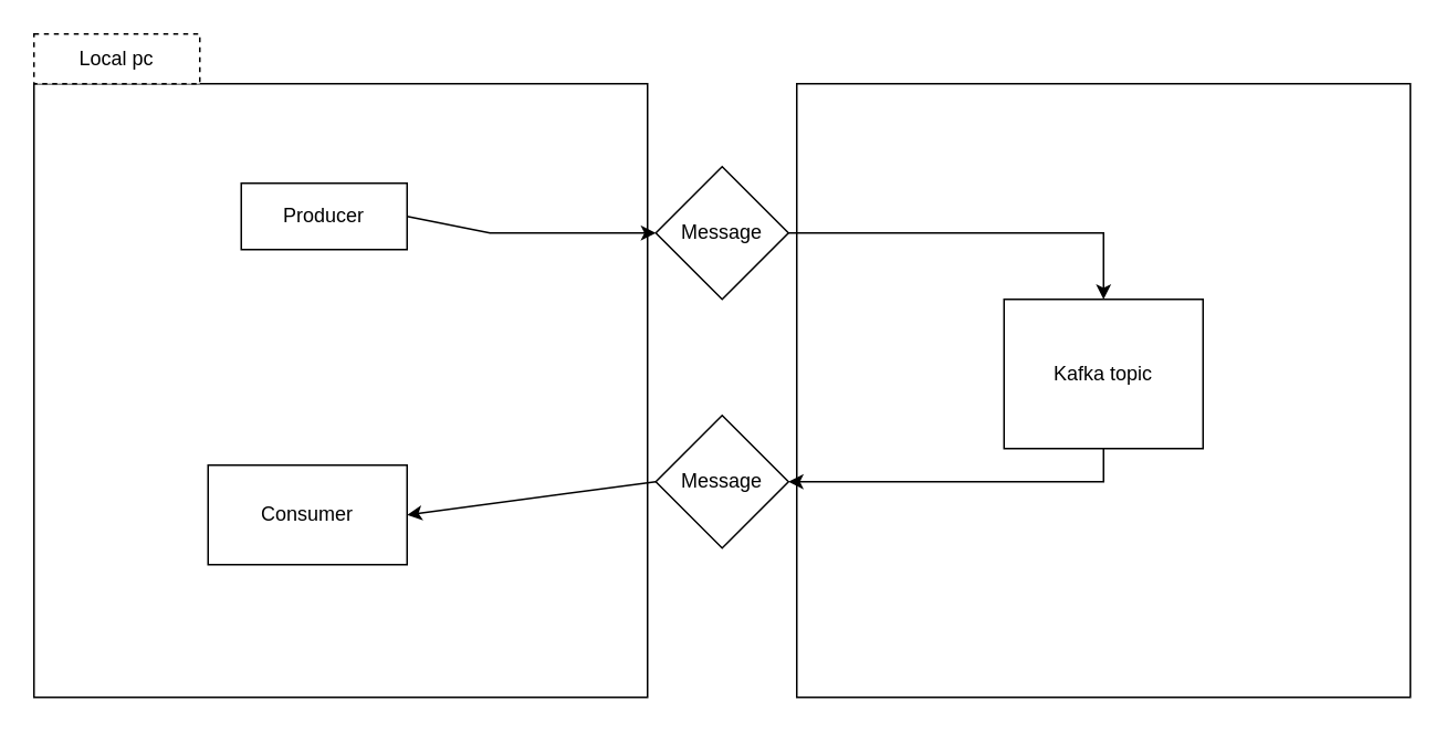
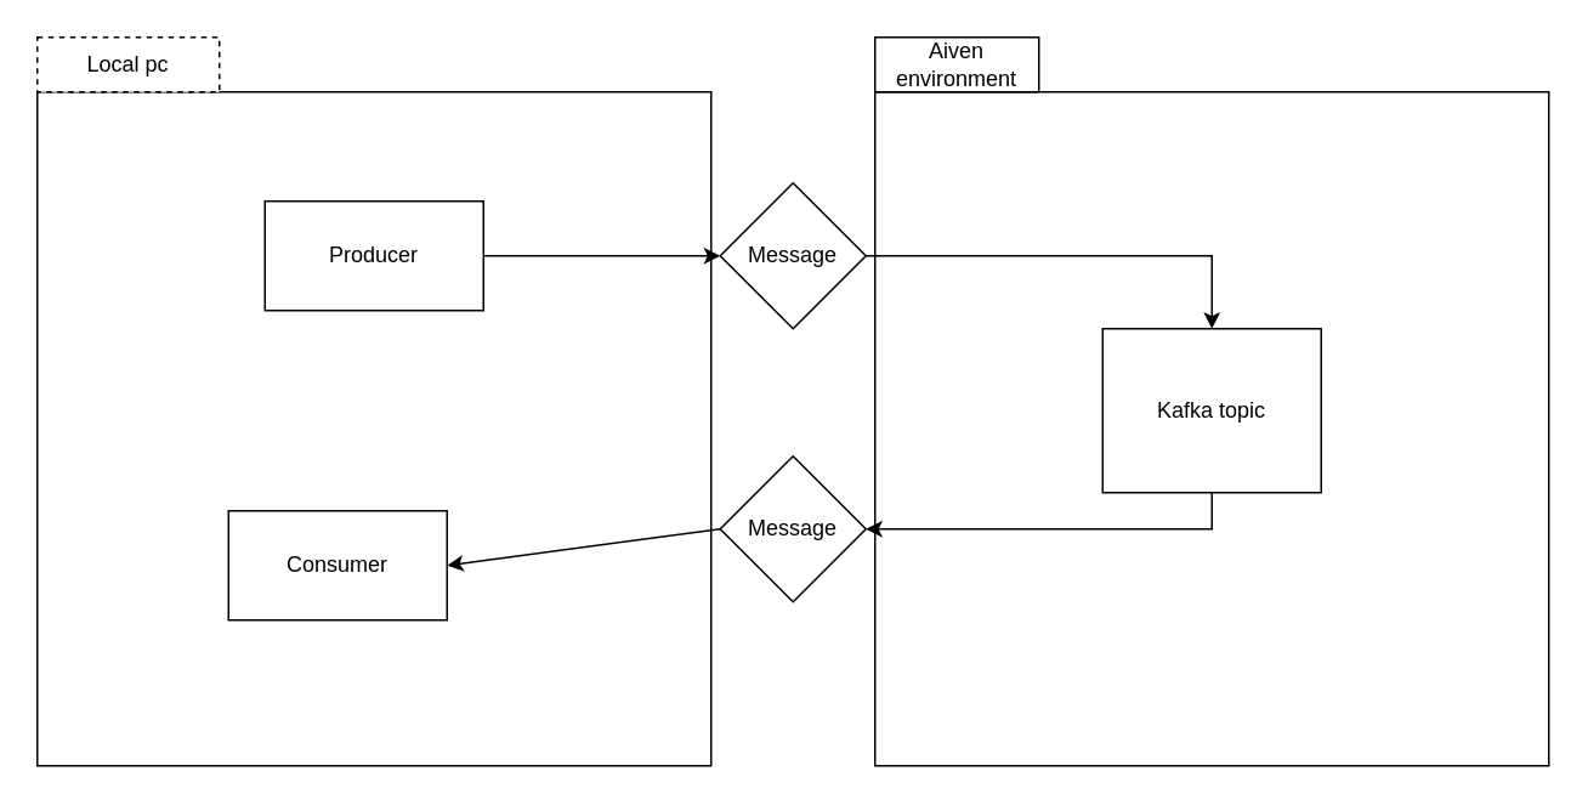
  <mxCell id="0" />
  <mxCell id="1" parent="0" />
  <mxCell id="2" value="" style="whiteSpace=wrap;html=1;aspect=fixed;" vertex="1" parent="1"><mxGeometry x="20" y="50" width="370" height="370" as="geometry" /></mxCell>
- <mxCell id="3" value="Producer" style="rounded=0;whiteSpace=wrap;html=1;" vertex="1" parent="1"><mxGeometry x="145" y="110" width="100" height="40" as="geometry" /></mxCell>
+ <mxCell id="3" value="Producer" style="rounded=0;whiteSpace=wrap;html=1;" vertex="1" parent="1"><mxGeometry x="145" y="110" width="120" height="60" as="geometry" /></mxCell>
  <mxCell id="4" value="" style="whiteSpace=wrap;html=1;aspect=fixed;" vertex="1" parent="1"><mxGeometry x="480" y="50" width="370" height="370" as="geometry" /></mxCell>
  <mxCell id="5" value="Consumer" style="rounded=0;whiteSpace=wrap;html=1;" vertex="1" parent="1"><mxGeometry x="125" y="280" width="120" height="60" as="geometry" /></mxCell>
  <mxCell id="6" value="Kafka topic" style="rounded=0;whiteSpace=wrap;html=1;" vertex="1" parent="1"><mxGeometry x="605" y="180" width="120" height="90" as="geometry" /></mxCell>
  <mxCell id="7" value="Local pc" style="rounded=0;whiteSpace=wrap;html=1;dashed=1;" vertex="1" parent="1"><mxGeometry x="20" width="100" height="30" as="geometry" y="20" /></mxCell>
+ <mxCell id="8" value="Aiven environment" style="rounded=0;whiteSpace=wrap;html=1;" vertex="1" parent="1"><mxGeometry x="480" width="90" height="30" as="geometry" y="20" /></mxCell>
  <mxCell id="9" value="Message" style="rhombus;whiteSpace=wrap;html=1;" vertex="1" parent="1"><mxGeometry x="395" y="100" width="80" height="80" as="geometry" /></mxCell>
  <mxCell id="10" value="" style="endArrow=classic;html=1;rounded=0;exitX=1;exitY=0.5;exitDx=0;exitDy=0;entryX=0;entryY=0.5;entryDx=0;entryDy=0;" edge="1" parent="1" source="3" target="9"><mxGeometry width="50" height="50" relative="1" as="geometry"><mxPoint x="265" y="170" as="sourcePoint" /><mxPoint x="315" y="120" as="targetPoint" /><Array as="points"><mxPoint x="295" y="140" /></Array></mxGeometry></mxCell>
  <mxCell id="11" value="" style="endArrow=classic;html=1;rounded=0;exitX=1;exitY=0.5;exitDx=0;exitDy=0;entryX=0.5;entryY=0;entryDx=0;entryDy=0;" edge="1" parent="1" source="9" target="6"><mxGeometry width="50" height="50" relative="1" as="geometry"><mxPoint x="410" y="160" as="sourcePoint" /><mxPoint x="460" y="110" as="targetPoint" /><Array as="points"><mxPoint x="665" y="140" /></Array></mxGeometry></mxCell>
  <mxCell id="12" value="Message" style="rhombus;whiteSpace=wrap;html=1;" vertex="1" parent="1"><mxGeometry x="395" y="250" width="80" height="80" as="geometry" /></mxCell>
  <mxCell id="13" value="" style="endArrow=classic;html=1;rounded=0;exitX=0.5;exitY=1;exitDx=0;exitDy=0;entryX=1;entryY=0.5;entryDx=0;entryDy=0;" edge="1" parent="1" source="6" target="12"><mxGeometry width="50" height="50" relative="1" as="geometry"><mxPoint x="640" y="310" as="sourcePoint" /><mxPoint x="690" y="260" as="targetPoint" /><Array as="points"><mxPoint x="665" y="290" /></Array></mxGeometry></mxCell>
  <mxCell id="14" value="" style="endArrow=classic;html=1;rounded=0;exitX=0;exitY=0.5;exitDx=0;exitDy=0;entryX=1;entryY=0.5;entryDx=0;entryDy=0;" edge="1" parent="1" source="12" target="5"><mxGeometry width="50" height="50" relative="1" as="geometry"><mxPoint x="410" y="330" as="sourcePoint" /><mxPoint x="460" y="280" as="targetPoint" /></mxGeometry></mxCell>
